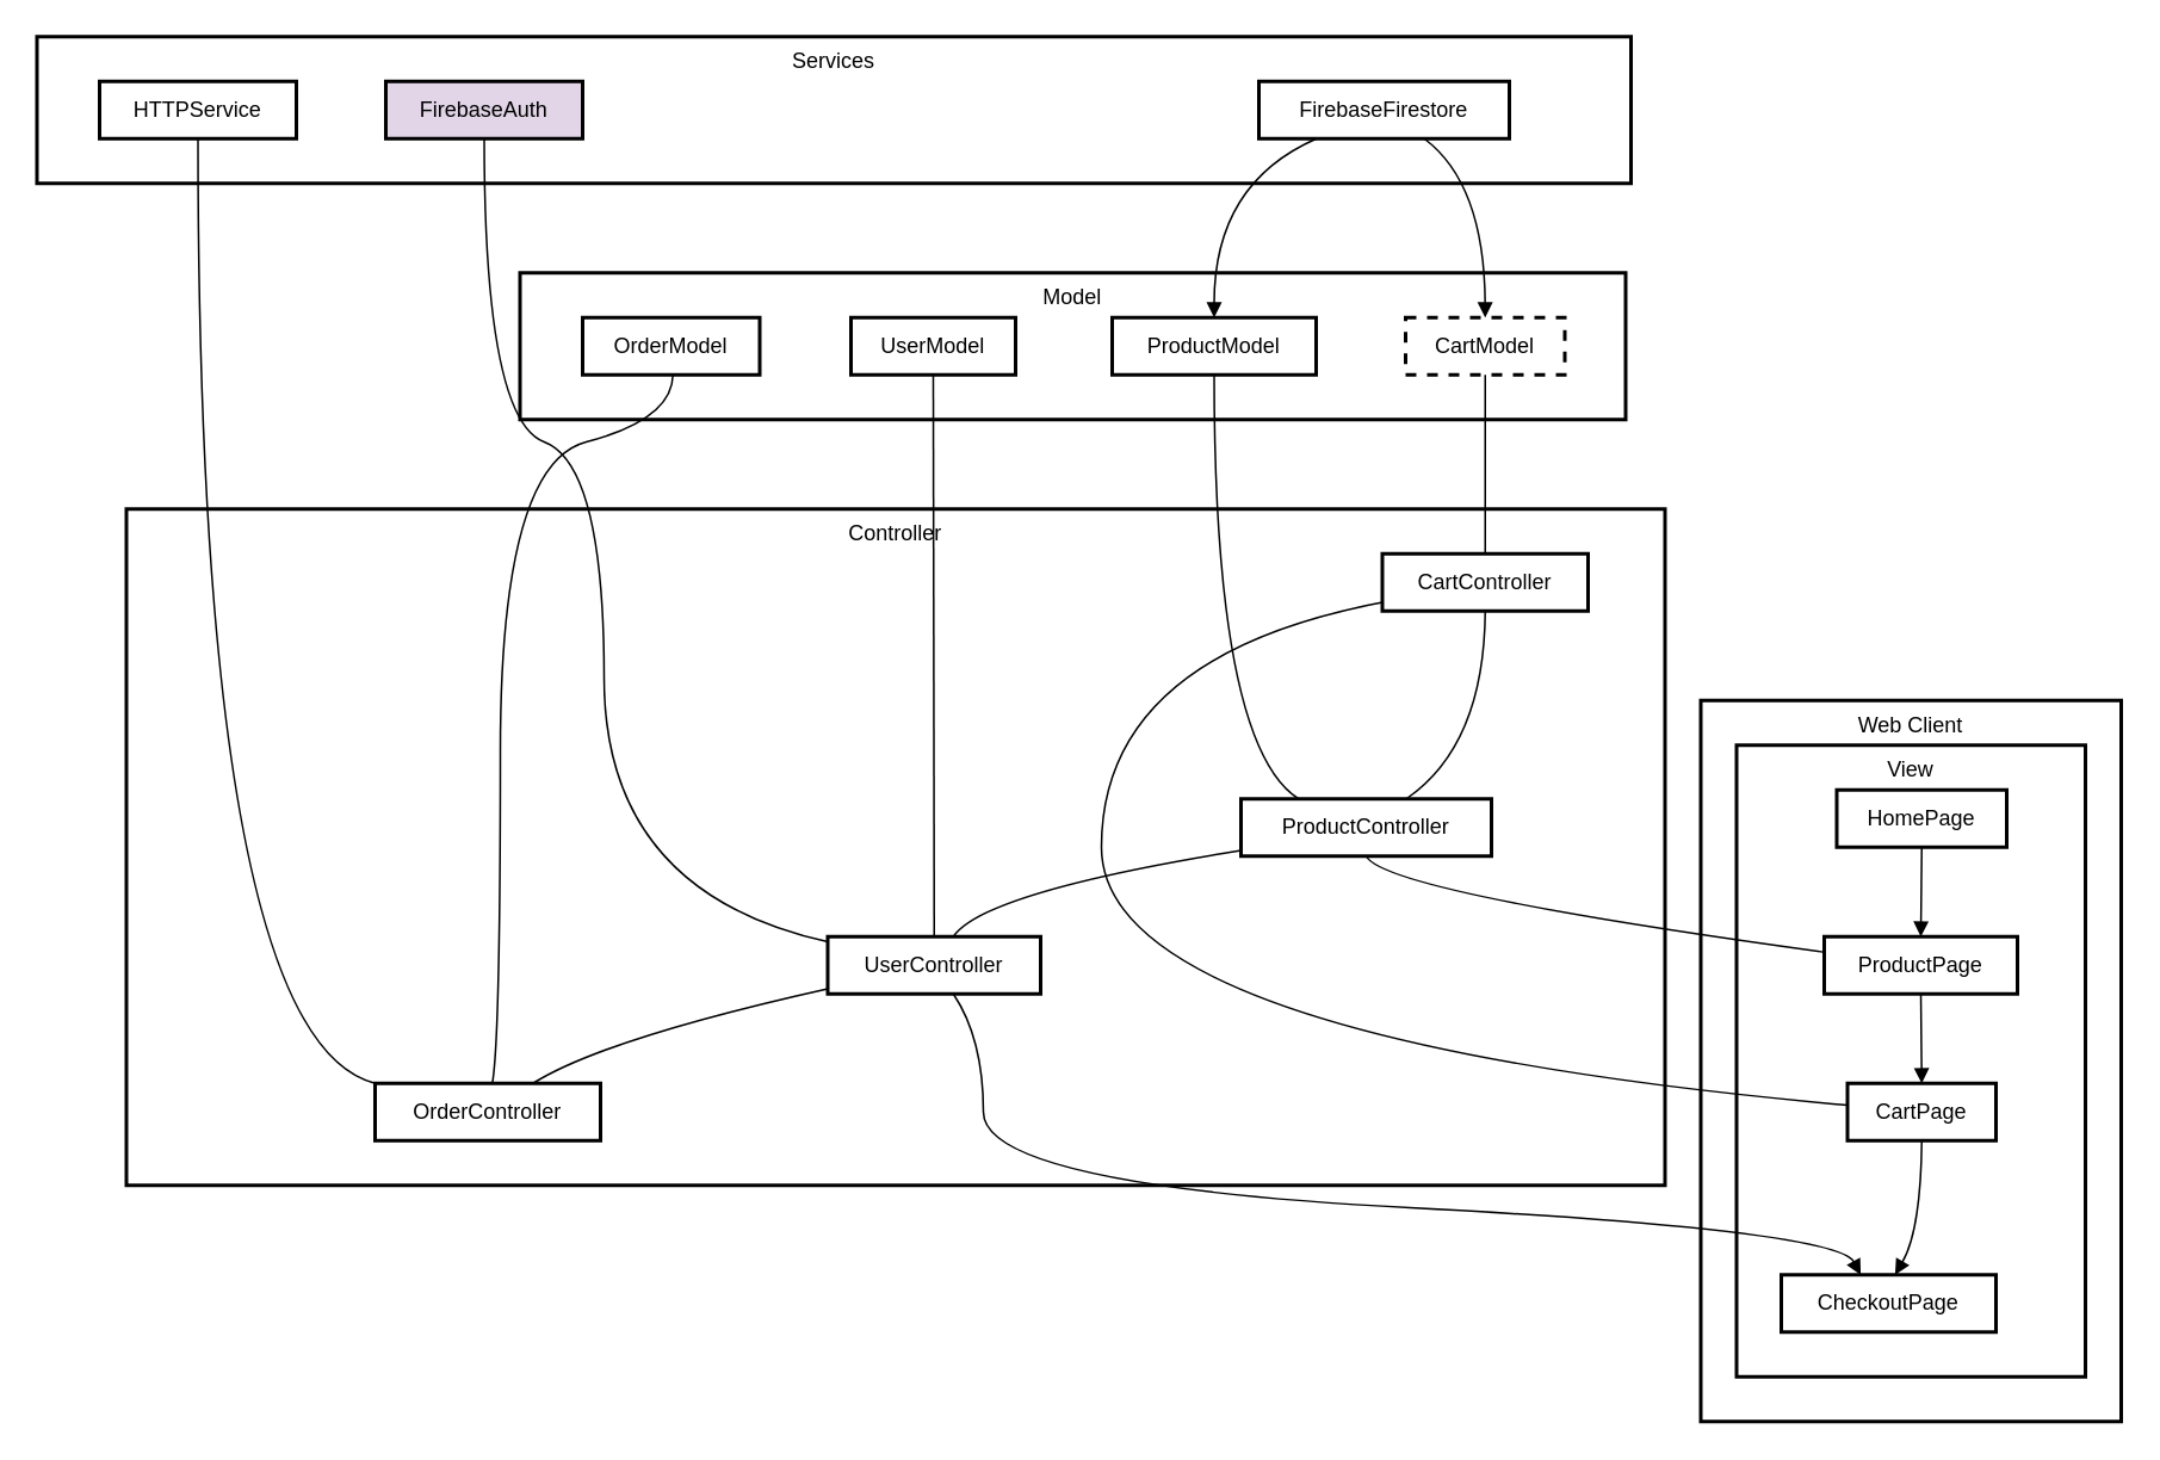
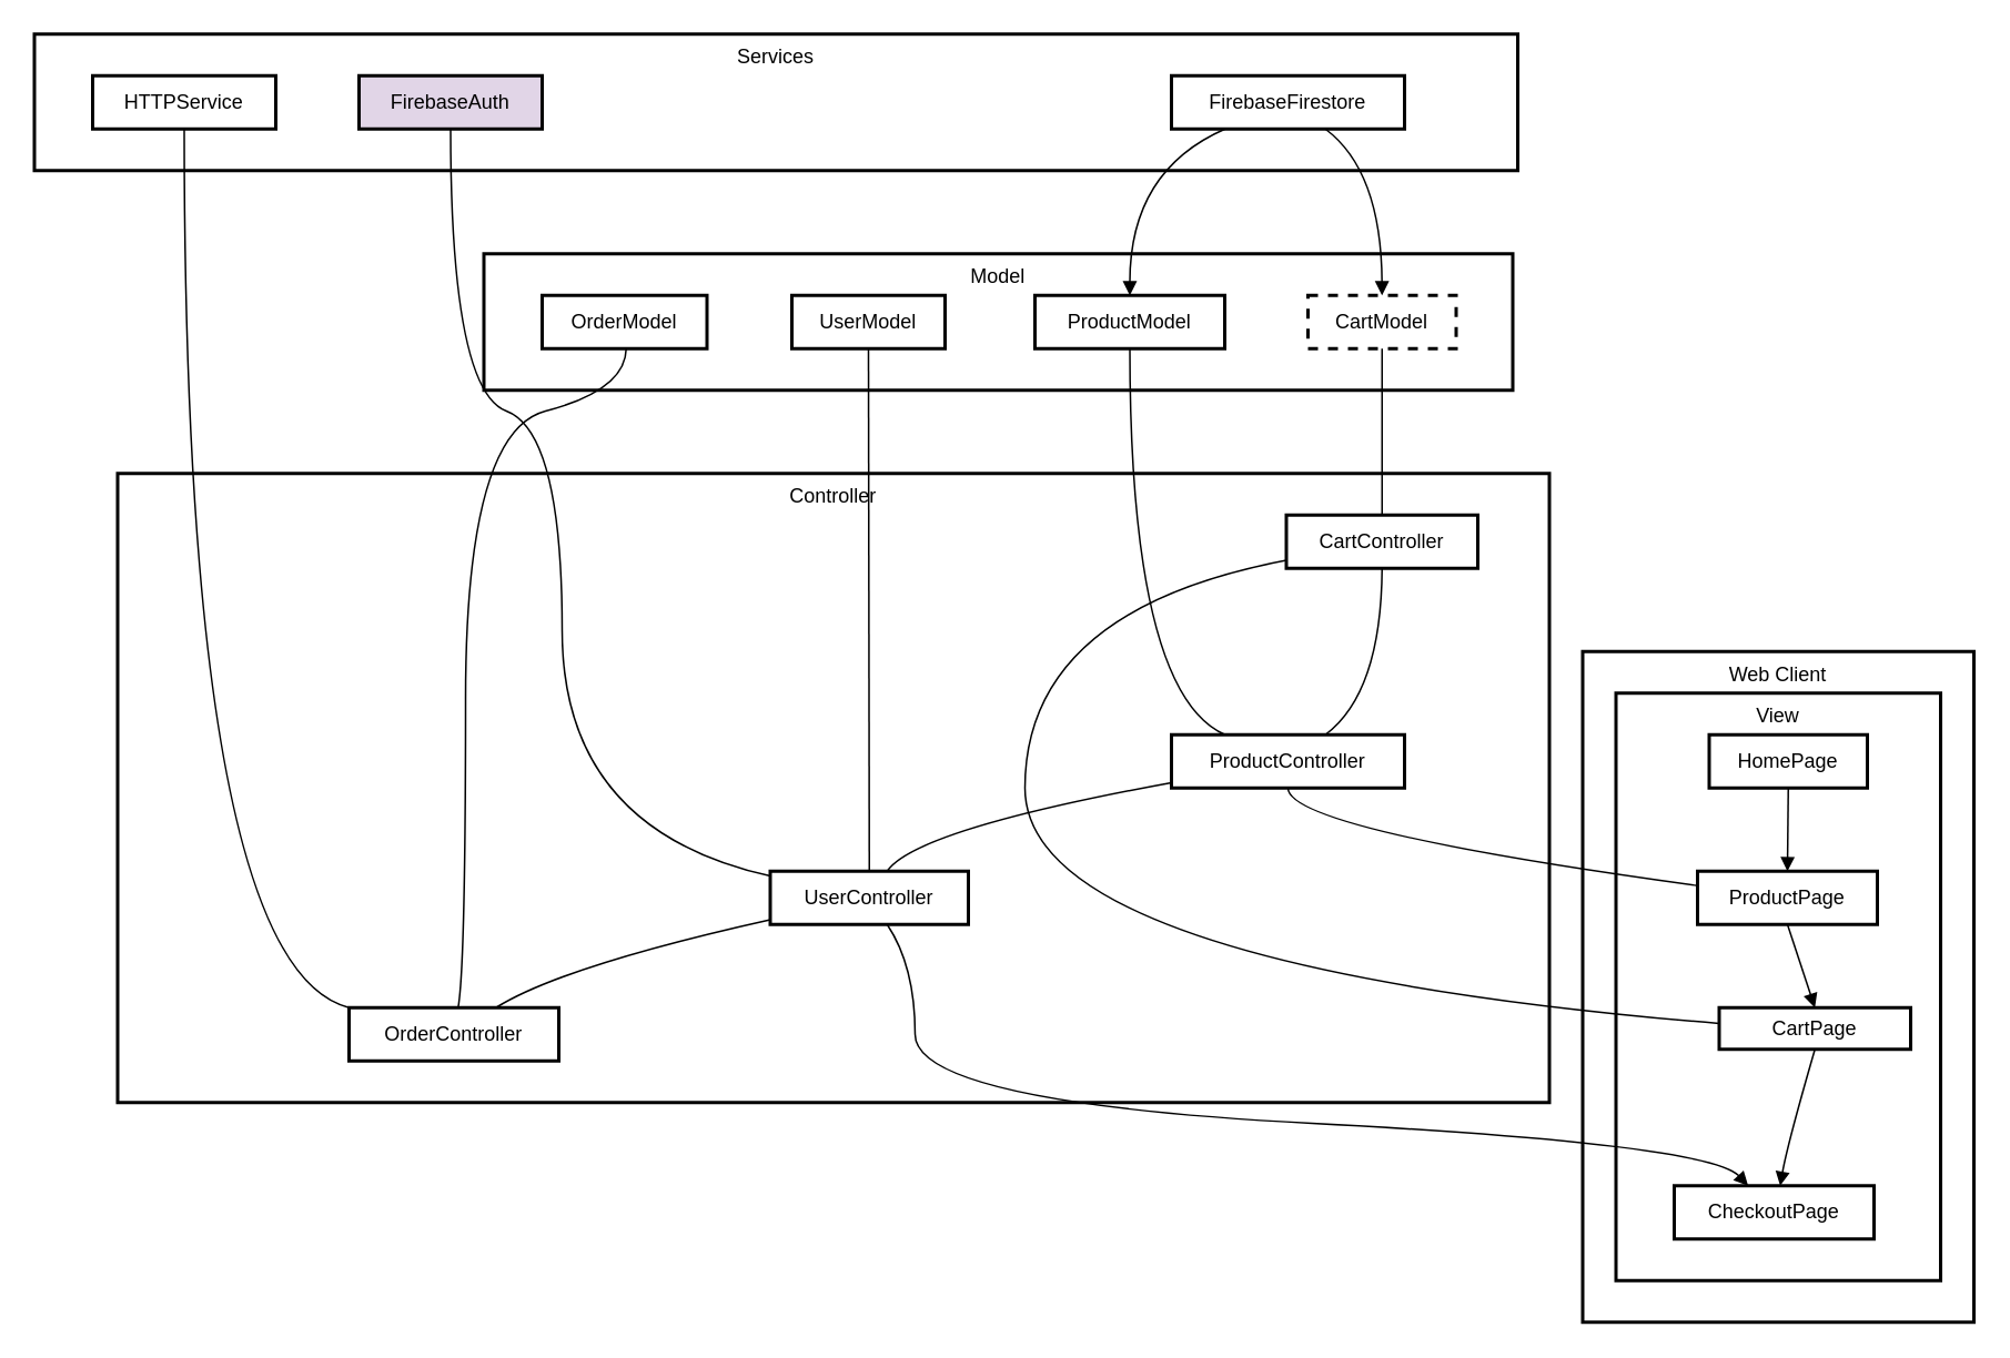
  <mxCell id="0" />
  <mxCell id="1" parent="0" />
  <mxCell id="2" value="Services" style="whiteSpace=wrap;strokeWidth=2;verticalAlign=top;" vertex="1" parent="1"><mxGeometry width="891" height="82" as="geometry" x="20" y="20" /></mxCell>
  <mxCell id="3" value="FirebaseAuth" style="whiteSpace=wrap;strokeWidth=2;fillColor=#e1d5e7;" vertex="1" parent="1"><mxGeometry x="215" y="45" width="110" height="32" as="geometry" /></mxCell>
  <mxCell id="4" value="FirebaseFirestore" style="whiteSpace=wrap;strokeWidth=2;" vertex="1" parent="1"><mxGeometry x="703" y="45" width="140" height="32" as="geometry" /></mxCell>
  <mxCell id="5" value="HTTPService" style="whiteSpace=wrap;strokeWidth=2;" vertex="1" parent="1"><mxGeometry x="55" y="45" width="110" height="32" as="geometry" /></mxCell>
  <mxCell id="6" value="Model" style="whiteSpace=wrap;strokeWidth=2;verticalAlign=top;" vertex="1" parent="1"><mxGeometry x="290" y="152" width="618" height="82" as="geometry" /></mxCell>
  <mxCell id="7" value="CartModel" style="whiteSpace=wrap;strokeWidth=2;dashed=1;" vertex="1" parent="1"><mxGeometry x="785" y="177" width="89" height="32" as="geometry" /></mxCell>
  <mxCell id="8" value="ProductModel" style="whiteSpace=wrap;strokeWidth=2;" vertex="1" parent="1"><mxGeometry x="621" y="177" width="114" height="32" as="geometry" /></mxCell>
  <mxCell id="9" value="UserModel" style="whiteSpace=wrap;strokeWidth=2;" vertex="1" parent="1"><mxGeometry x="475" y="177" width="92" height="32" as="geometry" /></mxCell>
  <mxCell id="10" value="OrderModel" style="whiteSpace=wrap;strokeWidth=2;" vertex="1" parent="1"><mxGeometry x="325" y="177" width="99" height="32" as="geometry" /></mxCell>
  <mxCell id="11" value="Controller" style="whiteSpace=wrap;strokeWidth=2;verticalAlign=top;" vertex="1" parent="1"><mxGeometry x="70" y="284" width="860" height="378" as="geometry" /></mxCell>
  <mxCell id="12" value="CartController" style="whiteSpace=wrap;strokeWidth=2;" vertex="1" parent="1"><mxGeometry x="772" y="309" width="115" height="32" as="geometry" /></mxCell>
- <mxCell id="13" value="ProductController" style="whiteSpace=wrap;strokeWidth=2;" vertex="1" parent="1"><mxGeometry x="693" y="446" width="140" height="32" as="geometry" /></mxCell>
+ <mxCell id="13" value="ProductController" style="whiteSpace=wrap;strokeWidth=2;" vertex="1" parent="1"><mxGeometry x="703" y="441" width="140" height="32" as="geometry" /></mxCell>
  <mxCell id="14" value="UserController" style="whiteSpace=wrap;strokeWidth=2;" vertex="1" parent="1"><mxGeometry x="462" y="523" width="119" height="32" as="geometry" /></mxCell>
  <mxCell id="15" value="OrderController" style="whiteSpace=wrap;strokeWidth=2;" vertex="1" parent="1"><mxGeometry x="209" y="605" width="126" height="32" as="geometry" /></mxCell>
  <mxCell id="16" value="Web Client" style="whiteSpace=wrap;strokeWidth=2;verticalAlign=top;" vertex="1" parent="1"><mxGeometry x="950" y="391" width="235" height="403" as="geometry" /></mxCell>
  <mxCell id="17" value="View" style="whiteSpace=wrap;strokeWidth=2;verticalAlign=top;" vertex="1" parent="1"><mxGeometry x="970" y="416" width="195" height="353" as="geometry" /></mxCell>
  <mxCell id="18" value="HomePage" style="whiteSpace=wrap;strokeWidth=2;" vertex="1" parent="1"><mxGeometry x="1026" y="441" width="95" height="32" as="geometry" /></mxCell>
  <mxCell id="19" value="ProductPage" style="whiteSpace=wrap;strokeWidth=2;" vertex="1" parent="1"><mxGeometry x="1019" y="523" width="108" height="32" as="geometry" /></mxCell>
- <mxCell id="20" value="CartPage" style="whiteSpace=wrap;strokeWidth=2;" vertex="1" parent="1"><mxGeometry x="1032" y="605" width="83" height="32" as="geometry" /></mxCell>
- <mxCell id="21" value="CheckoutPage" style="whiteSpace=wrap;strokeWidth=2;" vertex="1" parent="1"><mxGeometry x="995" y="712" width="120" height="32" as="geometry" /></mxCell>
+ <mxCell id="20" value="CartPage" style="whiteSpace=wrap;strokeWidth=2;" vertex="1" parent="1"><mxGeometry x="1032" y="605" width="115" height="25" as="geometry" /></mxCell>
+ <mxCell id="21" value="CheckoutPage" style="whiteSpace=wrap;strokeWidth=2;" vertex="1" parent="1"><mxGeometry x="1005" y="712" width="120" height="32" as="geometry" /></mxCell>
  <mxCell id="22" value="" style="curved=1;startArrow=none;endArrow=block;exitX=0.5;exitY=1;entryX=0.5;entryY=0;" edge="1" parent="1" source="18" target="19"><mxGeometry relative="1" as="geometry"><Array as="points" /></mxGeometry></mxCell>
  <mxCell id="23" value="" style="curved=1;startArrow=none;endArrow=block;exitX=0.5;exitY=1;entryX=0.5;entryY=0;" edge="1" parent="1" source="19" target="20"><mxGeometry relative="1" as="geometry"><Array as="points" /></mxGeometry></mxCell>
  <mxCell id="24" value="" style="curved=1;startArrow=none;endArrow=block;exitX=0.5;exitY=1;entryX=0.53;entryY=0;" edge="1" parent="1" source="20" target="21"><mxGeometry relative="1" as="geometry"><Array as="points"><mxPoint x="1073" y="687" /></Array></mxGeometry></mxCell>
  <mxCell id="25" value="" style="curved=1;startArrow=none;endArrow=none;exitX=0;exitY=0.85;entryX=0;entryY=0.38;" edge="1" parent="1" source="12" target="20"><mxGeometry relative="1" as="geometry"><Array as="points"><mxPoint x="615" y="366" /><mxPoint x="615" y="580" /></Array></mxGeometry></mxCell>
  <mxCell id="26" value="" style="curved=1;startArrow=none;endArrow=none;exitX=0.5;exitY=1;entryX=0;entryY=0.27;" edge="1" parent="1" source="13" target="19"><mxGeometry relative="1" as="geometry"><Array as="points"><mxPoint x="773" y="498" /></Array></mxGeometry></mxCell>
  <mxCell id="27" value="" style="curved=1;startArrow=none;endArrow=block;exitX=0.59;exitY=1;entryX=0.37;entryY=0;" edge="1" parent="1" source="14" target="21"><mxGeometry relative="1" as="geometry"><Array as="points"><mxPoint x="549" y="580" /><mxPoint x="549" y="662" /><mxPoint x="1026" y="687" /></Array></mxGeometry></mxCell>
  <mxCell id="28" value="" style="curved=1;startArrow=none;endArrow=none;exitX=0.5;exitY=1;entryX=0.66;entryY=0;" edge="1" parent="1" source="12" target="13"><mxGeometry relative="1" as="geometry"><Array as="points"><mxPoint x="829" y="416" /></Array></mxGeometry></mxCell>
  <mxCell id="29" value="" style="curved=1;startArrow=none;endArrow=none;exitX=0;exitY=0.9;entryX=0.59;entryY=0;" edge="1" parent="1" source="13" target="14"><mxGeometry relative="1" as="geometry"><Array as="points"><mxPoint x="549" y="498" /></Array></mxGeometry></mxCell>
  <mxCell id="30" value="" style="curved=1;startArrow=none;endArrow=none;exitX=0;exitY=0.91;entryX=0.7;entryY=0;" edge="1" parent="1" source="14" target="15"><mxGeometry relative="1" as="geometry"><Array as="points"><mxPoint x="337" y="580" /></Array></mxGeometry></mxCell>
  <mxCell id="31" value="" style="curved=1;startArrow=none;endArrow=none;exitX=0.5;exitY=1;entryX=0.5;entryY=0;" edge="1" parent="1" source="7" target="12"><mxGeometry relative="1" as="geometry"><Array as="points" /></mxGeometry></mxCell>
  <mxCell id="32" value="" style="curved=1;startArrow=none;endArrow=none;exitX=0.5;exitY=1;entryX=0.23;entryY=0;" edge="1" parent="1" source="8" target="13"><mxGeometry relative="1" as="geometry"><Array as="points"><mxPoint x="678" y="416" /></Array></mxGeometry></mxCell>
  <mxCell id="33" value="" style="curved=1;startArrow=none;endArrow=none;exitX=0.5;exitY=1;entryX=0.5;entryY=0;" edge="1" parent="1" source="9" target="14"><mxGeometry relative="1" as="geometry"><Array as="points" /></mxGeometry></mxCell>
  <mxCell id="34" value="" style="curved=1;startArrow=none;endArrow=none;exitX=0.51;exitY=1;entryX=0.52;entryY=0;" edge="1" parent="1" source="10" target="15"><mxGeometry relative="1" as="geometry"><Array as="points"><mxPoint x="375" y="234" /><mxPoint x="279" y="259" /><mxPoint x="279" y="580" /></Array></mxGeometry></mxCell>
  <mxCell id="35" value="" style="curved=1;startArrow=none;endArrow=none;exitX=0.5;exitY=1;entryX=0;entryY=0.09;" edge="1" parent="1" source="3" target="14"><mxGeometry relative="1" as="geometry"><Array as="points"><mxPoint x="270" y="234" /><mxPoint x="337" y="259" /><mxPoint x="337" y="498" /></Array></mxGeometry></mxCell>
  <mxCell id="36" value="" style="curved=1;startArrow=none;endArrow=block;exitX=0.23;exitY=1;entryX=0.5;entryY=0;" edge="1" parent="1" source="4" target="8"><mxGeometry relative="1" as="geometry"><Array as="points"><mxPoint x="678" y="102" /></Array></mxGeometry></mxCell>
  <mxCell id="37" value="" style="curved=1;startArrow=none;endArrow=block;exitX=0.66;exitY=1;entryX=0.5;entryY=0;" edge="1" parent="1" source="4" target="7"><mxGeometry relative="1" as="geometry"><Array as="points"><mxPoint x="829" y="102" /></Array></mxGeometry></mxCell>
  <mxCell id="38" value="" style="curved=1;startArrow=none;endArrow=none;exitX=0.5;exitY=1;entryX=0;entryY=0;" edge="1" parent="1" source="5" target="15"><mxGeometry relative="1" as="geometry"><Array as="points"><mxPoint x="110" y="580" /></Array></mxGeometry></mxCell>
